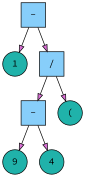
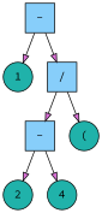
  digraph {
    fontname="Source Code Pro"
    node [fillcolor=lightseagreen fontname="Source Code Pro" shape=circle style=filled]
    edge [arrowType=normal fillcolor=orchid fontname="Source Code Pro"]
    n1 [label=1]
-   n2 [label=9]
+   n2 [label=2]
    n3 [label=4]
    n4 [fillcolor=lightskyblue label="-" shape=square]
    n5 [label="("]
    n6 [fillcolor=lightskyblue label="/" shape=square]
    n7 [fillcolor=lightskyblue label="-" shape=square]
    n4 -> n2
    n4 -> n3
    n6 -> n4
    n6 -> n5
    n7 -> n1
    n7 -> n6
  }
